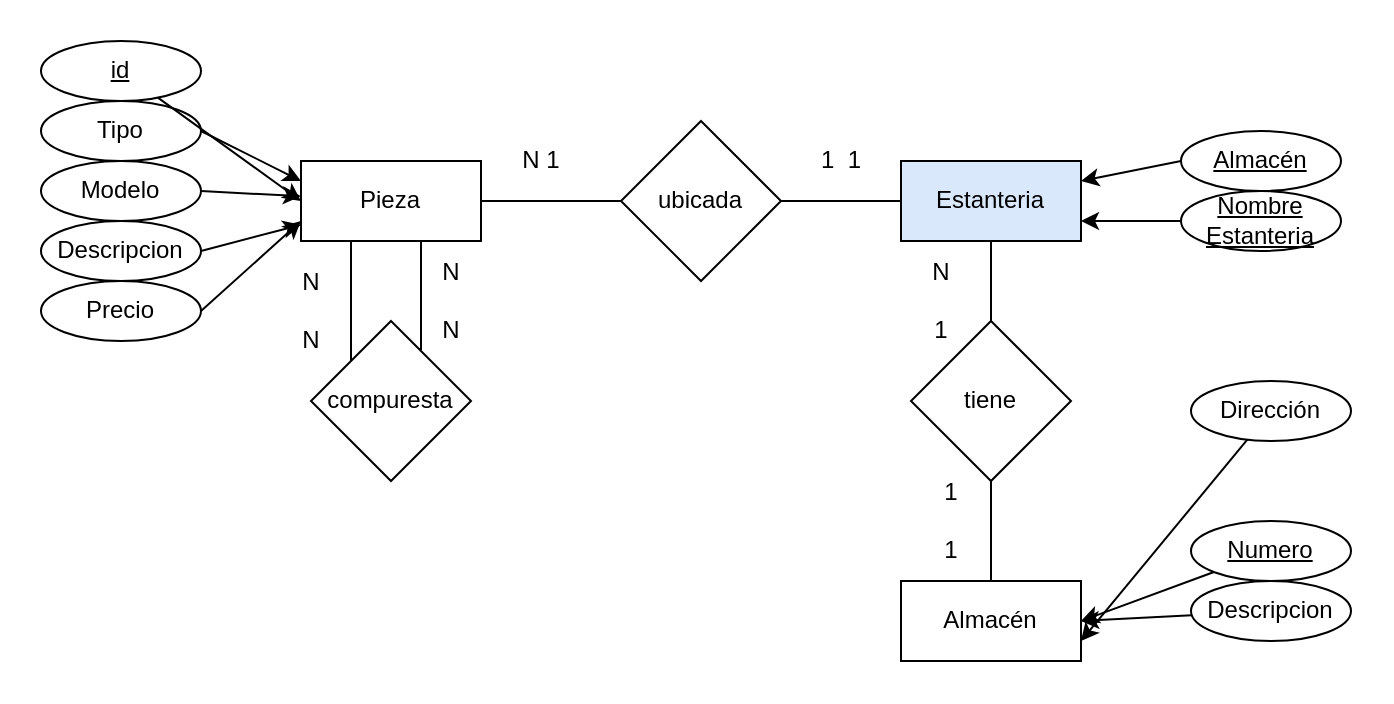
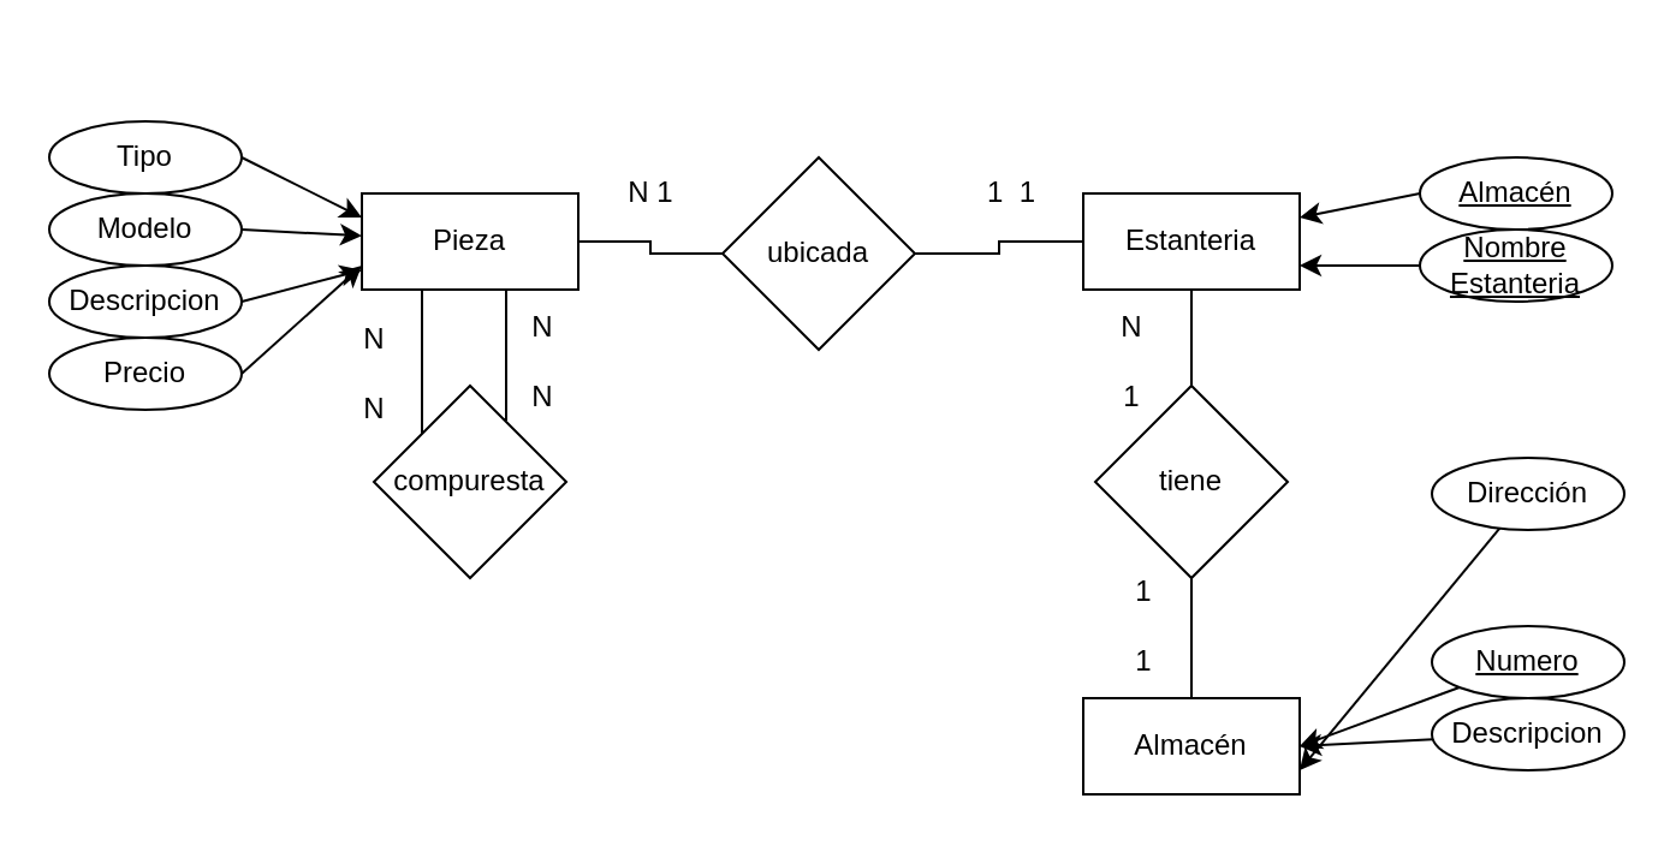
  <mxCell id="0" />
  <mxCell id="1" parent="0" />
  <mxCell id="2" style="edgeStyle=orthogonalEdgeStyle;rounded=0;orthogonalLoop=1;jettySize=auto;html=1;exitX=1;exitY=0.5;exitDx=0;exitDy=0;entryX=0;entryY=0.5;entryDx=0;entryDy=0;startArrow=none;startFill=0;endArrow=none;endFill=0;" parent="1" source="3" target="10" edge="1"><mxGeometry relative="1" as="geometry" /></mxCell>
  <mxCell id="3" value="Pieza" style="rounded=0;whiteSpace=wrap;html=1;" parent="1" vertex="1"><mxGeometry x="150" y="80" width="90" height="40" as="geometry" /></mxCell>
  <mxCell id="4" value="Almacén" style="rounded=0;whiteSpace=wrap;html=1;" parent="1" vertex="1"><mxGeometry x="450" y="290" width="90" height="40" as="geometry" /></mxCell>
  <mxCell id="5" style="edgeStyle=orthogonalEdgeStyle;rounded=0;orthogonalLoop=1;jettySize=auto;html=1;exitX=0;exitY=0.5;exitDx=0;exitDy=0;entryX=1;entryY=0.5;entryDx=0;entryDy=0;startArrow=none;startFill=0;endArrow=none;endFill=0;" parent="1" source="6" target="10" edge="1"><mxGeometry relative="1" as="geometry" /></mxCell>
- <mxCell id="6" value="Estanteria" style="rounded=0;whiteSpace=wrap;html=1;fillColor=#dae8fc;" parent="1" vertex="1"><mxGeometry x="450" y="80" width="90" height="40" as="geometry" /></mxCell>
+ <mxCell id="6" value="Estanteria" style="rounded=0;whiteSpace=wrap;html=1;" parent="1" vertex="1"><mxGeometry x="450" y="80" width="90" height="40" as="geometry" /></mxCell>
  <mxCell id="7" style="edgeStyle=orthogonalEdgeStyle;rounded=0;orthogonalLoop=1;jettySize=auto;html=1;exitX=0.668;exitY=0.175;exitDx=0;exitDy=0;entryX=0.5;entryY=1;entryDx=0;entryDy=0;endArrow=none;endFill=0;startArrow=none;startFill=0;exitPerimeter=0;" parent="1" source="9" target="3" edge="1"><mxGeometry relative="1" as="geometry"><Array as="points"><mxPoint x="210" y="174" /><mxPoint x="210" y="120" /></Array></mxGeometry></mxCell>
  <mxCell id="8" style="edgeStyle=orthogonalEdgeStyle;rounded=0;orthogonalLoop=1;jettySize=auto;html=1;exitX=0;exitY=0;exitDx=0;exitDy=0;entryX=0.25;entryY=1;entryDx=0;entryDy=0;startArrow=none;startFill=0;endArrow=none;endFill=0;" edge="1" parent="1" source="9" target="3"><mxGeometry relative="1" as="geometry"><Array as="points"><mxPoint x="175" y="120" /></Array></mxGeometry></mxCell>
  <mxCell id="9" value="compuresta" style="rhombus;whiteSpace=wrap;html=1;" parent="1" vertex="1"><mxGeometry x="155" y="160" width="80" height="80" as="geometry" /></mxCell>
- <mxCell id="10" value="ubicada" style="rhombus;whiteSpace=wrap;html=1;" parent="1" vertex="1"><mxGeometry x="310" y="60" width="80" height="80" as="geometry" /></mxCell>
+ <mxCell id="10" value="ubicada" style="rhombus;whiteSpace=wrap;html=1;" parent="1" vertex="1"><mxGeometry x="300" y="65" width="80" height="80" as="geometry" /></mxCell>
  <mxCell id="11" style="edgeStyle=orthogonalEdgeStyle;rounded=0;orthogonalLoop=1;jettySize=auto;html=1;exitX=0.5;exitY=0;exitDx=0;exitDy=0;entryX=0.5;entryY=1;entryDx=0;entryDy=0;startArrow=none;startFill=0;endArrow=none;endFill=0;" parent="1" source="13" target="6" edge="1"><mxGeometry relative="1" as="geometry"><Array as="points"><mxPoint x="495" y="150" /><mxPoint x="495" y="150" /></Array></mxGeometry></mxCell>
  <mxCell id="12" style="edgeStyle=orthogonalEdgeStyle;rounded=0;orthogonalLoop=1;jettySize=auto;html=1;exitX=0.5;exitY=1;exitDx=0;exitDy=0;entryX=0.5;entryY=0;entryDx=0;entryDy=0;startArrow=none;startFill=0;endArrow=none;endFill=0;" parent="1" source="13" target="4" edge="1"><mxGeometry relative="1" as="geometry" /></mxCell>
  <mxCell id="13" value="tiene" style="rhombus;whiteSpace=wrap;html=1;" parent="1" vertex="1"><mxGeometry x="455" y="160" width="80" height="80" as="geometry" /></mxCell>
  <mxCell id="14" style="rounded=0;orthogonalLoop=1;jettySize=auto;html=1;exitX=1;exitY=0.5;exitDx=0;exitDy=0;entryX=0;entryY=0.25;entryDx=0;entryDy=0;" parent="1" source="15" target="3" edge="1"><mxGeometry relative="1" as="geometry" /></mxCell>
  <mxCell id="15" value="Tipo" style="ellipse;whiteSpace=wrap;html=1;fontStyle=0" parent="1" vertex="1"><mxGeometry x="20" y="50" width="80" height="30" as="geometry" /></mxCell>
  <mxCell id="16" style="rounded=0;orthogonalLoop=1;jettySize=auto;html=1;exitX=1;exitY=0.5;exitDx=0;exitDy=0;" parent="1" source="17" target="3" edge="1"><mxGeometry relative="1" as="geometry" /></mxCell>
  <mxCell id="17" value="Modelo" style="ellipse;whiteSpace=wrap;html=1;fontStyle=0" parent="1" vertex="1"><mxGeometry x="20" y="80" width="80" height="30" as="geometry" /></mxCell>
  <mxCell id="18" style="rounded=0;orthogonalLoop=1;jettySize=auto;html=1;exitX=1;exitY=0.5;exitDx=0;exitDy=0;" parent="1" source="19" target="3" edge="1"><mxGeometry relative="1" as="geometry" /></mxCell>
  <mxCell id="19" value="Descripcion" style="ellipse;whiteSpace=wrap;html=1;fontStyle=0" parent="1" vertex="1"><mxGeometry x="20" y="110" width="80" height="30" as="geometry" /></mxCell>
  <mxCell id="20" style="rounded=0;orthogonalLoop=1;jettySize=auto;html=1;exitX=1;exitY=0.5;exitDx=0;exitDy=0;" parent="1" source="21" edge="1"><mxGeometry relative="1" as="geometry"><mxPoint x="150" y="110" as="targetPoint" /></mxGeometry></mxCell>
  <mxCell id="21" value="Precio" style="ellipse;whiteSpace=wrap;html=1;fontStyle=0" parent="1" vertex="1"><mxGeometry x="20" y="140" width="80" height="30" as="geometry" /></mxCell>
  <mxCell id="22" style="rounded=0;orthogonalLoop=1;jettySize=auto;html=1;entryX=1;entryY=0.5;entryDx=0;entryDy=0;" parent="1" source="23" target="4" edge="1"><mxGeometry relative="1" as="geometry" /></mxCell>
  <mxCell id="23" value="Numero" style="ellipse;whiteSpace=wrap;html=1;fontStyle=4" parent="1" vertex="1"><mxGeometry x="595" y="260" width="80" height="30" as="geometry" /></mxCell>
  <mxCell id="24" style="rounded=0;orthogonalLoop=1;jettySize=auto;html=1;entryX=1;entryY=0.5;entryDx=0;entryDy=0;" parent="1" source="25" target="4" edge="1"><mxGeometry relative="1" as="geometry" /></mxCell>
  <mxCell id="25" value="Descripcion" style="ellipse;whiteSpace=wrap;html=1;fontStyle=0" parent="1" vertex="1"><mxGeometry x="595" y="290" width="80" height="30" as="geometry" /></mxCell>
  <mxCell id="26" style="rounded=0;orthogonalLoop=1;jettySize=auto;html=1;entryX=1;entryY=0.75;entryDx=0;entryDy=0;" parent="1" source="27" target="4" edge="1"><mxGeometry relative="1" as="geometry" /></mxCell>
  <mxCell id="27" value="Dirección" style="ellipse;whiteSpace=wrap;html=1;fontStyle=0" parent="1" vertex="1"><mxGeometry x="595" y="190" width="80" height="30" as="geometry" /></mxCell>
  <mxCell id="28" style="rounded=0;orthogonalLoop=1;jettySize=auto;html=1;exitX=0;exitY=0.5;exitDx=0;exitDy=0;entryX=1;entryY=0.25;entryDx=0;entryDy=0;" parent="1" source="29" target="6" edge="1"><mxGeometry relative="1" as="geometry" /></mxCell>
  <mxCell id="29" value="Almacén" style="ellipse;whiteSpace=wrap;html=1;fontStyle=4" parent="1" vertex="1"><mxGeometry x="590" y="65" width="80" height="30" as="geometry" /></mxCell>
  <mxCell id="30" style="rounded=0;orthogonalLoop=1;jettySize=auto;html=1;exitX=0;exitY=0.5;exitDx=0;exitDy=0;entryX=1;entryY=0.75;entryDx=0;entryDy=0;" parent="1" source="31" target="6" edge="1"><mxGeometry relative="1" as="geometry" /></mxCell>
  <mxCell id="31" value="Nombre Estanteria" style="ellipse;whiteSpace=wrap;html=1;fontStyle=4" parent="1" vertex="1"><mxGeometry x="590" y="95" width="80" height="30" as="geometry" /></mxCell>
  <mxCell id="32" value="1&amp;nbsp; 1" style="text;html=1;align=center;verticalAlign=middle;resizable=0;points=[];autosize=1;strokeColor=none;fillColor=none;" parent="1" vertex="1"><mxGeometry x="400" y="65" width="40" height="30" as="geometry" /></mxCell>
  <mxCell id="33" value="N 1" style="text;html=1;align=center;verticalAlign=middle;resizable=0;points=[];autosize=1;strokeColor=none;fillColor=none;" parent="1" vertex="1"><mxGeometry x="250" y="65" width="40" height="30" as="geometry" /></mxCell>
  <mxCell id="34" value="1&lt;br&gt;&lt;br&gt;1" style="text;html=1;align=center;verticalAlign=middle;resizable=0;points=[];autosize=1;strokeColor=none;fillColor=none;" parent="1" vertex="1"><mxGeometry x="460" y="230" width="30" height="60" as="geometry" /></mxCell>
  <mxCell id="35" value="N&lt;br&gt;&lt;br&gt;1" style="text;html=1;align=center;verticalAlign=middle;resizable=0;points=[];autosize=1;strokeColor=none;fillColor=none;" parent="1" vertex="1"><mxGeometry x="455" y="120" width="30" height="60" as="geometry" /></mxCell>
  <mxCell id="36" value="N&lt;br&gt;&lt;br&gt;N" style="text;html=1;align=center;verticalAlign=middle;resizable=0;points=[];autosize=1;strokeColor=none;fillColor=none;" parent="1" vertex="1"><mxGeometry x="210" y="120" width="30" height="60" as="geometry" /></mxCell>
- <mxCell id="37" style="rounded=0;orthogonalLoop=1;jettySize=auto;html=1;entryX=0;entryY=0.5;entryDx=0;entryDy=0;" edge="1" parent="1" source="38" target="3"><mxGeometry relative="1" as="geometry" /></mxCell>
- <mxCell id="38" value="id" style="ellipse;whiteSpace=wrap;html=1;fontStyle=4" vertex="1" parent="1"><mxGeometry x="20" y="20" width="80" height="30" as="geometry" /></mxCell>
  <mxCell id="39" value="N&lt;br&gt;&lt;br&gt;N" style="text;html=1;align=center;verticalAlign=middle;resizable=0;points=[];autosize=1;strokeColor=none;fillColor=none;" vertex="1" parent="1"><mxGeometry x="140" y="125" width="30" height="60" as="geometry" /></mxCell>
